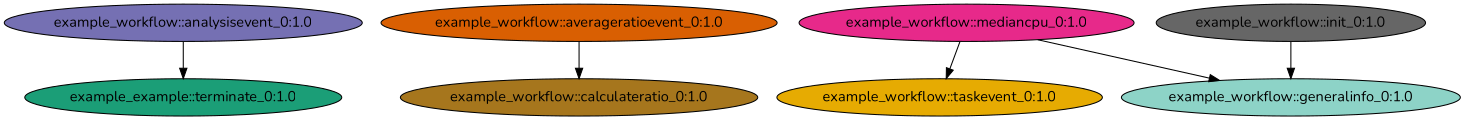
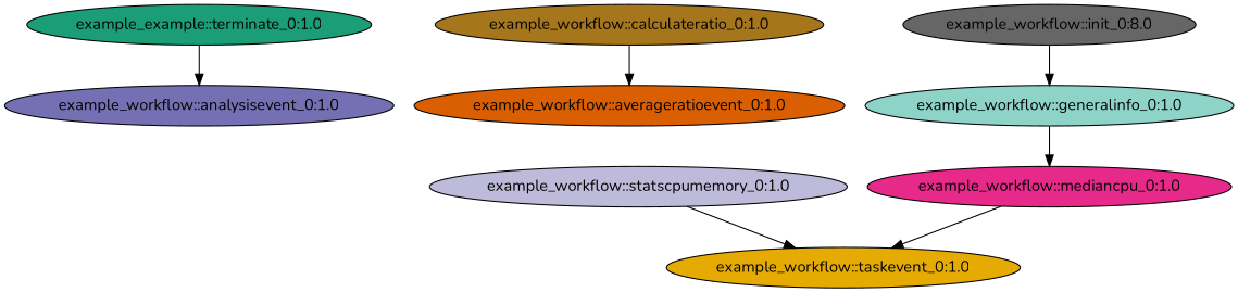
  digraph {
    fontname=Nunito
    node [color="#000000" fontname=Nunito shape=ellipse style=filled]
    edge [arrowhead=normal arrowsize=1.0 color="#000000" fontname=Nunito]
    n1 [fillcolor="#1b9e77" label="example_example::terminate_0:1.0"]
    n2 [fillcolor="#d95f02" label="example_workflow::averageratioevent_0:1.0"]
    n3 [fillcolor="#7570b3" label="example_workflow::analysisevent_0:1.0"]
    n4 [fillcolor="#e7298a" label="example_workflow::mediancpu_0:1.0"]
    n5 [fillcolor="#e6ab02" label="example_workflow::taskevent_0:1.0"]
    n6 [fillcolor="#a6761d" label="example_workflow::calculateratio_0:1.0"]
-   n7 [fillcolor="#666666" label="example_workflow::init_0:1.0"]
+   n7 [fillcolor="#666666" label="example_workflow::init_0:8.0"]
    n8 [fillcolor="#8dd3c7" label="example_workflow::generalinfo_0:1.0"]
-   n3 -> n1
+   n9 [fillcolor="#bebada" label="example_workflow::statscpumemory_0:1.0"]
+   n1 -> n3
    n4 -> n5
-   n2 -> n6
+   n6 -> n2
    n7 -> n8
-   n4 -> n8
+   n8 -> n4
+   n9 -> n5
  }
